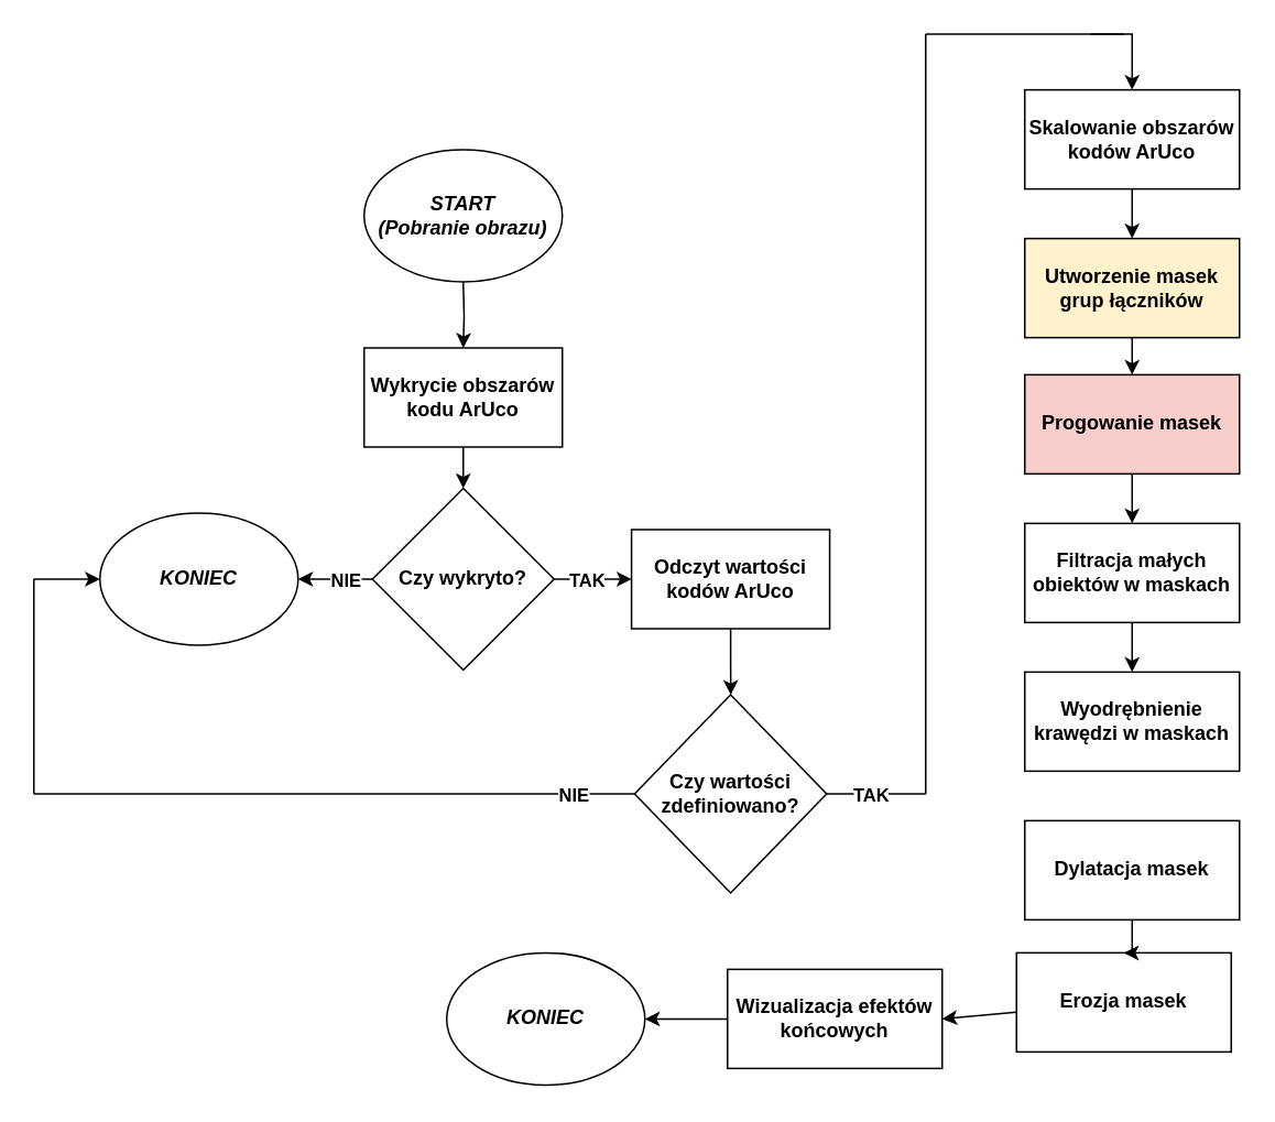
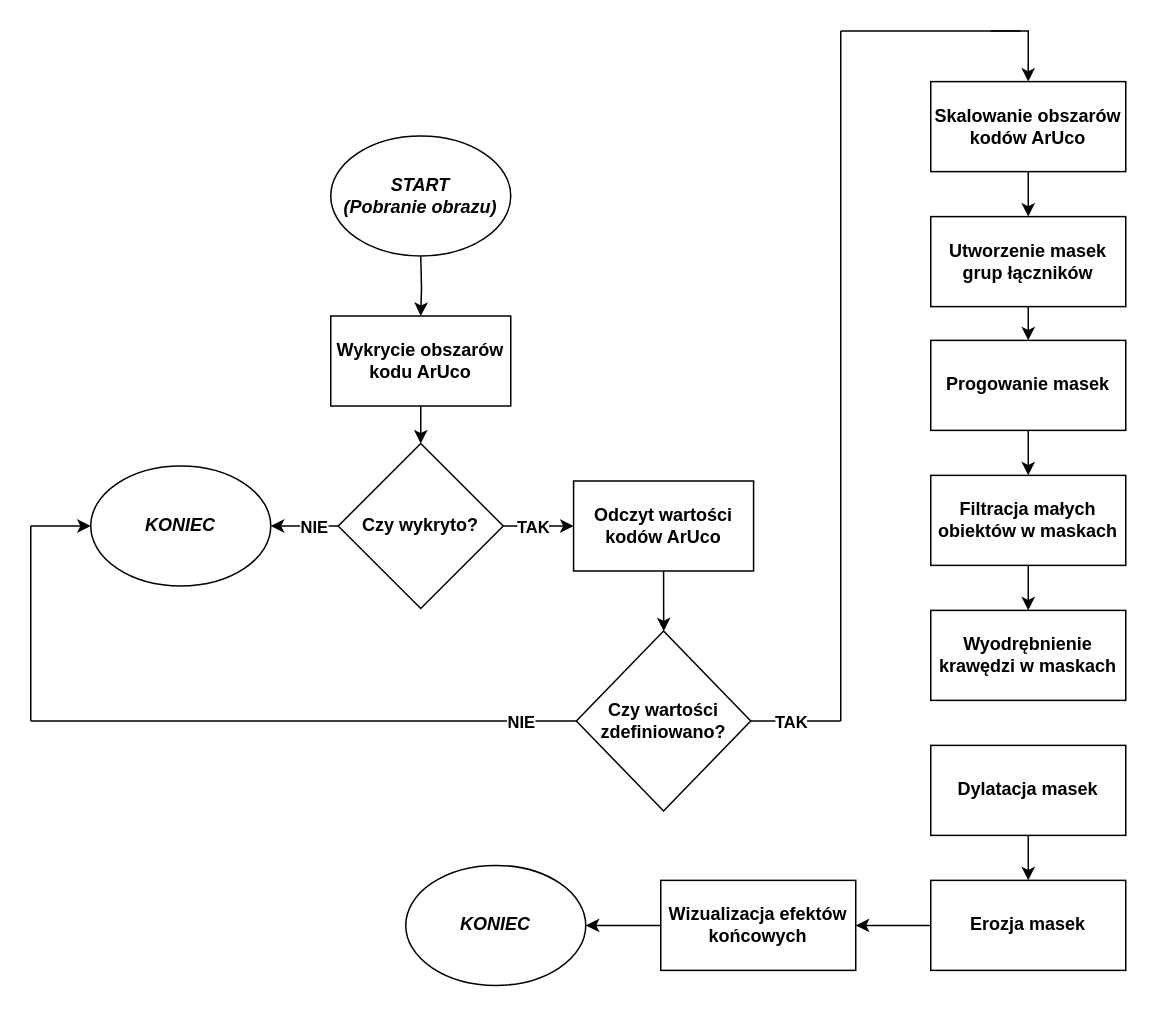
  <mxCell id="0" />
  <mxCell id="1" parent="0" />
  <mxCell id="2" value="" style="edgeStyle=orthogonalEdgeStyle;rounded=0;orthogonalLoop=1;jettySize=auto;html=1;entryX=0.5;entryY=0;entryDx=0;entryDy=0;" parent="1" source="3" target="8" edge="1"><mxGeometry relative="1" as="geometry"><mxPoint x="280" y="210" as="targetPoint" /></mxGeometry></mxCell>
  <mxCell id="3" value="&lt;b&gt;Wykrycie obszarów kodu ArUco&lt;/b&gt;" style="rounded=0;whiteSpace=wrap;html=1;" parent="1" vertex="1"><mxGeometry x="220" y="210" width="120" height="60" as="geometry" /></mxCell>
  <mxCell id="4" value="" style="edgeStyle=orthogonalEdgeStyle;rounded=0;orthogonalLoop=1;jettySize=auto;html=1;" parent="1" source="8" edge="1"><mxGeometry relative="1" as="geometry"><mxPoint x="180" y="350" as="targetPoint" /></mxGeometry></mxCell>
  <mxCell id="5" value="&lt;b&gt;NIE&lt;/b&gt;" style="edgeLabel;html=1;align=center;verticalAlign=middle;resizable=0;points=[];" parent="4" vertex="1" connectable="0"><mxGeometry x="-0.242" relative="1" as="geometry"><mxPoint as="offset" /></mxGeometry></mxCell>
  <mxCell id="6" value="" style="edgeStyle=orthogonalEdgeStyle;rounded=0;orthogonalLoop=1;jettySize=auto;html=1;" parent="1" source="8" target="10" edge="1"><mxGeometry relative="1" as="geometry" /></mxCell>
  <mxCell id="7" value="&lt;b&gt;TAK&lt;/b&gt;" style="edgeLabel;html=1;align=center;verticalAlign=middle;resizable=0;points=[];" parent="6" vertex="1" connectable="0"><mxGeometry x="-0.2" y="-2" relative="1" as="geometry"><mxPoint y="-2" as="offset" /></mxGeometry></mxCell>
  <mxCell id="8" value="&lt;b&gt;Czy wykryto?&lt;/b&gt;" style="rhombus;whiteSpace=wrap;html=1;rounded=0;" parent="1" vertex="1"><mxGeometry x="225" y="295" width="110" height="110" as="geometry" /></mxCell>
  <mxCell id="9" value="" style="edgeStyle=orthogonalEdgeStyle;rounded=0;orthogonalLoop=1;jettySize=auto;html=1;" parent="1" source="10" target="11" edge="1"><mxGeometry relative="1" as="geometry" /></mxCell>
  <mxCell id="10" value="&lt;b&gt;Odczyt wartości kodów ArUco&lt;/b&gt;" style="whiteSpace=wrap;html=1;rounded=0;" parent="1" vertex="1"><mxGeometry x="381.88" y="320" width="120" height="60" as="geometry" /></mxCell>
  <mxCell id="11" value="&lt;b&gt;Czy wartości zdefiniowano?&lt;/b&gt;" style="rhombus;whiteSpace=wrap;html=1;rounded=0;" parent="1" vertex="1"><mxGeometry x="383.75" y="420" width="116.25" height="120" as="geometry" /></mxCell>
  <mxCell id="12" value="" style="endArrow=classic;html=1;rounded=0;entryX=0;entryY=0.5;entryDx=0;entryDy=0;" parent="1" edge="1"><mxGeometry width="50" height="50" relative="1" as="geometry"><mxPoint x="20" y="350" as="sourcePoint" /><mxPoint x="60" y="350" as="targetPoint" /></mxGeometry></mxCell>
  <mxCell id="13" value="" style="endArrow=none;html=1;rounded=0;" parent="1" edge="1"><mxGeometry width="50" height="50" relative="1" as="geometry"><mxPoint x="20" y="480" as="sourcePoint" /><mxPoint x="20" y="350" as="targetPoint" /></mxGeometry></mxCell>
  <mxCell id="14" value="" style="endArrow=none;html=1;rounded=0;entryX=0;entryY=0.5;entryDx=0;entryDy=0;" parent="1" target="11" edge="1"><mxGeometry width="50" height="50" relative="1" as="geometry"><mxPoint x="20" y="480" as="sourcePoint" /><mxPoint x="230" y="430" as="targetPoint" /></mxGeometry></mxCell>
  <mxCell id="15" value="&lt;b&gt;NIE&lt;/b&gt;" style="edgeLabel;html=1;align=center;verticalAlign=middle;resizable=0;points=[];" parent="14" vertex="1" connectable="0"><mxGeometry x="0.792" relative="1" as="geometry"><mxPoint as="offset" /></mxGeometry></mxCell>
  <mxCell id="16" value="&lt;b&gt;Skalowanie obszarów kodów ArUco&lt;/b&gt;" style="whiteSpace=wrap;html=1;rounded=0;" parent="1" vertex="1"><mxGeometry x="620" y="53.75" width="130" height="60" as="geometry" /></mxCell>
  <mxCell id="17" value="" style="edgeStyle=orthogonalEdgeStyle;rounded=0;orthogonalLoop=1;jettySize=auto;html=1;" parent="1" source="18" target="20" edge="1"><mxGeometry relative="1" as="geometry" /></mxCell>
- <mxCell id="18" value="&lt;b&gt;Progowanie masek&lt;/b&gt;" style="whiteSpace=wrap;html=1;rounded=0;fillColor=#f8cecc;" parent="1" vertex="1"><mxGeometry x="620" y="226.25" width="130" height="60" as="geometry" /></mxCell>
+ <mxCell id="18" value="&lt;b&gt;Progowanie masek&lt;/b&gt;" style="whiteSpace=wrap;html=1;rounded=0;" parent="1" vertex="1"><mxGeometry x="620" y="226.25" width="130" height="60" as="geometry" /></mxCell>
  <mxCell id="19" value="" style="edgeStyle=orthogonalEdgeStyle;rounded=0;orthogonalLoop=1;jettySize=auto;html=1;" parent="1" source="20" target="21" edge="1"><mxGeometry relative="1" as="geometry" /></mxCell>
  <mxCell id="20" value="&lt;b&gt;Filtracja małych obiektów w maskach&lt;/b&gt;" style="whiteSpace=wrap;html=1;rounded=0;" parent="1" vertex="1"><mxGeometry x="620" y="316.25" width="130" height="60" as="geometry" /></mxCell>
  <mxCell id="21" value="&lt;b&gt;Wyodrębnienie krawędzi w maskach&lt;/b&gt;" style="whiteSpace=wrap;html=1;rounded=0;" parent="1" vertex="1"><mxGeometry x="620" y="406.25" width="130" height="60" as="geometry" /></mxCell>
  <mxCell id="22" value="&lt;b&gt;Dylatacja masek&lt;/b&gt;" style="whiteSpace=wrap;html=1;rounded=0;" parent="1" vertex="1"><mxGeometry x="620" y="496.25" width="130" height="60" as="geometry" /></mxCell>
  <mxCell id="23" value="" style="endArrow=none;html=1;rounded=0;exitX=1;exitY=0.5;exitDx=0;exitDy=0;" parent="1" source="11" edge="1"><mxGeometry width="50" height="50" relative="1" as="geometry"><mxPoint x="510" y="460" as="sourcePoint" /><mxPoint x="560" y="480" as="targetPoint" /></mxGeometry></mxCell>
  <mxCell id="24" value="&lt;b&gt;TAK&lt;/b&gt;" style="edgeLabel;html=1;align=center;verticalAlign=middle;resizable=0;points=[];" parent="23" vertex="1" connectable="0"><mxGeometry x="-0.119" relative="1" as="geometry"><mxPoint as="offset" /></mxGeometry></mxCell>
  <mxCell id="25" value="" style="endArrow=none;html=1;rounded=0;" parent="1" edge="1"><mxGeometry width="50" height="50" relative="1" as="geometry"><mxPoint x="560" y="480" as="sourcePoint" /><mxPoint x="560" y="20" as="targetPoint" /></mxGeometry></mxCell>
  <mxCell id="26" value="" style="endArrow=none;html=1;rounded=0;" parent="1" edge="1"><mxGeometry width="50" height="50" relative="1" as="geometry"><mxPoint x="560" y="20" as="sourcePoint" /><mxPoint x="680" y="20" as="targetPoint" /></mxGeometry></mxCell>
  <mxCell id="27" value="" style="edgeStyle=orthogonalEdgeStyle;rounded=0;orthogonalLoop=1;jettySize=auto;html=1;" parent="1" target="16" edge="1"><mxGeometry relative="1" as="geometry"><mxPoint x="660" y="20" as="sourcePoint" /><mxPoint x="706.92" y="40" as="targetPoint" /><Array as="points"><mxPoint x="685" y="20" /></Array></mxGeometry></mxCell>
  <mxCell id="28" style="edgeStyle=orthogonalEdgeStyle;rounded=0;orthogonalLoop=1;jettySize=auto;html=1;exitX=0.5;exitY=1;exitDx=0;exitDy=0;entryX=0.5;entryY=0;entryDx=0;entryDy=0;" parent="1" target="3" edge="1"><mxGeometry relative="1" as="geometry"><mxPoint x="280" y="170" as="sourcePoint" /></mxGeometry></mxCell>
- <mxCell id="29" value="&lt;b&gt;Utworzenie masek grup łączników&lt;/b&gt;" style="whiteSpace=wrap;html=1;rounded=0;fillColor=#fff2cc;" parent="1" vertex="1"><mxGeometry x="620" y="143.75" width="130" height="60" as="geometry" /></mxCell>
- <mxCell id="30" value="&lt;b&gt;Erozja masek&lt;/b&gt;" style="whiteSpace=wrap;html=1;rounded=0;" parent="1" vertex="1"><mxGeometry x="615" y="576.25" width="130" height="60" as="geometry" /></mxCell>
+ <mxCell id="29" value="&lt;b&gt;Utworzenie masek grup łączników&lt;/b&gt;" style="whiteSpace=wrap;html=1;rounded=0;" parent="1" vertex="1"><mxGeometry x="620" y="143.75" width="130" height="60" as="geometry" /></mxCell>
+ <mxCell id="30" value="&lt;b&gt;Erozja masek&lt;/b&gt;" style="whiteSpace=wrap;html=1;rounded=0;" parent="1" vertex="1"><mxGeometry x="620" y="586.25" width="130" height="60" as="geometry" /></mxCell>
  <mxCell id="31" value="" style="edgeStyle=orthogonalEdgeStyle;rounded=0;orthogonalLoop=1;jettySize=auto;html=1;" parent="1" source="22" target="30" edge="1"><mxGeometry relative="1" as="geometry"><mxPoint x="695" y="557.25" as="sourcePoint" /><mxPoint x="695" y="587.25" as="targetPoint" /></mxGeometry></mxCell>
  <mxCell id="32" value="" style="edgeStyle=orthogonalEdgeStyle;rounded=0;orthogonalLoop=1;jettySize=auto;html=1;" parent="1" source="16" target="29" edge="1"><mxGeometry relative="1" as="geometry"><mxPoint x="700" y="113.75" as="sourcePoint" /><mxPoint x="700" y="143.75" as="targetPoint" /></mxGeometry></mxCell>
  <mxCell id="33" value="" style="edgeStyle=orthogonalEdgeStyle;rounded=0;orthogonalLoop=1;jettySize=auto;html=1;" parent="1" source="29" target="18" edge="1"><mxGeometry relative="1" as="geometry"><mxPoint x="700" y="203.75" as="sourcePoint" /><mxPoint x="700" y="233.75" as="targetPoint" /></mxGeometry></mxCell>
  <mxCell id="34" value="&lt;b&gt;&lt;i&gt;KONIEC&lt;/i&gt;&lt;/b&gt;" style="ellipse;whiteSpace=wrap;html=1;" parent="1" vertex="1"><mxGeometry x="60" y="310" width="120" height="80" as="geometry" /></mxCell>
  <mxCell id="35" value="" style="endArrow=classic;html=1;rounded=0;" parent="1" source="30" edge="1"><mxGeometry width="50" height="50" relative="1" as="geometry"><mxPoint x="510" y="360" as="sourcePoint" /><mxPoint x="570" y="616.25" as="targetPoint" /></mxGeometry></mxCell>
  <mxCell id="36" value="&lt;b&gt;&lt;i&gt;START&lt;/i&gt;&lt;/b&gt;&lt;div&gt;&lt;b&gt;&lt;i&gt;(Pobranie obrazu)&lt;/i&gt;&lt;/b&gt;&lt;/div&gt;" style="ellipse;whiteSpace=wrap;html=1;" parent="1" vertex="1"><mxGeometry x="220" y="90" width="120" height="80" as="geometry" /></mxCell>
  <mxCell id="37" value="&lt;b&gt;Wizualizacja efektów końcowych&lt;/b&gt;" style="whiteSpace=wrap;html=1;rounded=0;" vertex="1" parent="1"><mxGeometry x="440" y="586.25" width="130" height="60" as="geometry" /></mxCell>
  <mxCell id="38" value="&lt;b&gt;&lt;i&gt;KONIEC&lt;/i&gt;&lt;/b&gt;" style="ellipse;whiteSpace=wrap;html=1;" vertex="1" parent="1"><mxGeometry x="270" y="576.25" width="120" height="80" as="geometry" /></mxCell>
  <mxCell id="39" value="" style="endArrow=classic;html=1;rounded=0;" edge="1" parent="1" source="37" target="38"><mxGeometry width="50" height="50" relative="1" as="geometry"><mxPoint x="330" y="360" as="sourcePoint" /><mxPoint x="380" y="310" as="targetPoint" /></mxGeometry></mxCell>
